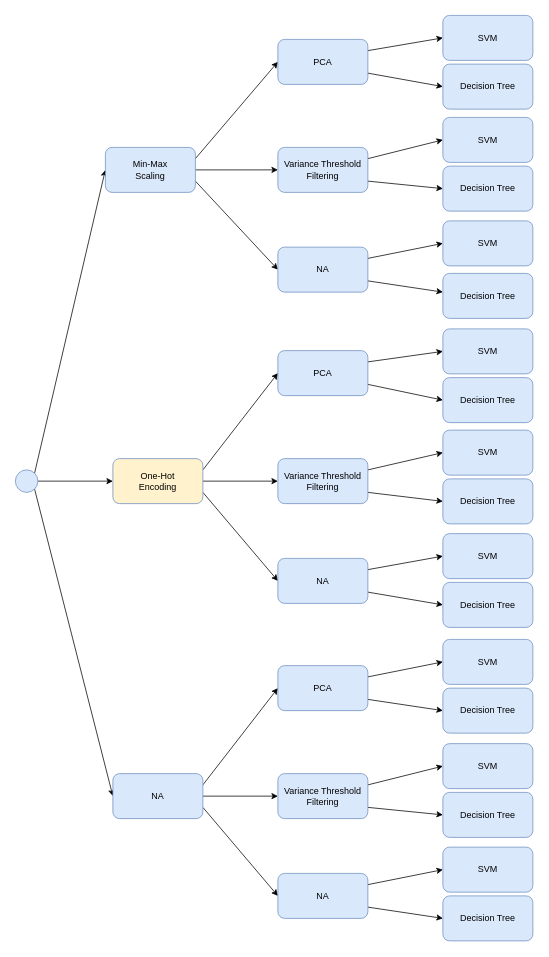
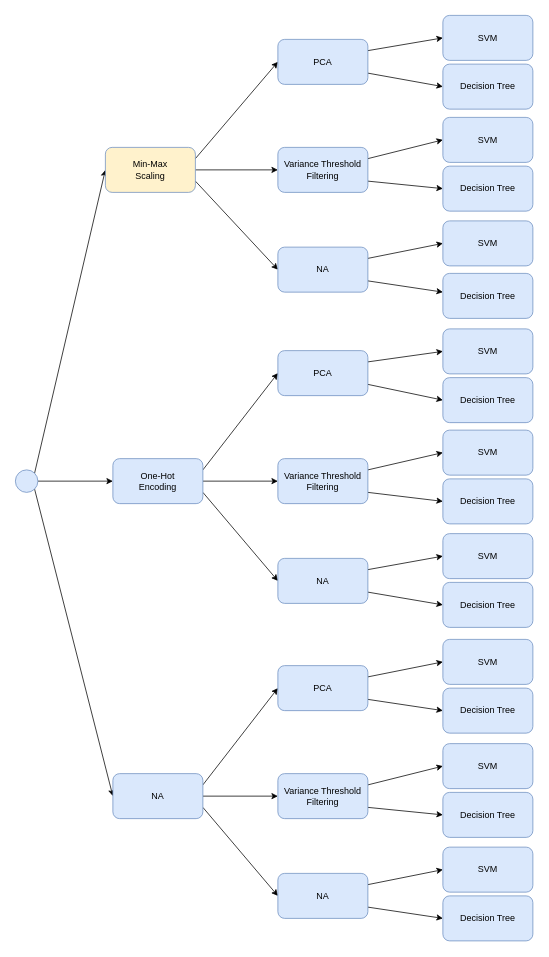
  <mxCell id="0" />
  <mxCell id="1" parent="0" />
  <mxCell id="2" style="rounded=0;orthogonalLoop=1;jettySize=auto;html=1;exitX=1;exitY=0;exitDx=0;exitDy=0;entryX=0;entryY=0.5;entryDx=0;entryDy=0;" edge="1" parent="1" source="5" target="13"><mxGeometry relative="1" as="geometry" /></mxCell>
  <mxCell id="3" style="edgeStyle=none;rounded=0;orthogonalLoop=1;jettySize=auto;html=1;exitX=1;exitY=0.5;exitDx=0;exitDy=0;entryX=0;entryY=0.5;entryDx=0;entryDy=0;" edge="1" parent="1" source="5" target="9"><mxGeometry relative="1" as="geometry" /></mxCell>
  <mxCell id="4" style="edgeStyle=none;rounded=0;orthogonalLoop=1;jettySize=auto;html=1;exitX=1;exitY=1;exitDx=0;exitDy=0;entryX=0;entryY=0.5;entryDx=0;entryDy=0;" edge="1" parent="1" source="5" target="17"><mxGeometry relative="1" as="geometry" /></mxCell>
  <mxCell id="5" value="" style="ellipse;whiteSpace=wrap;html=1;aspect=fixed;fillColor=#dae8fc;strokeColor=#6c8ebf;" vertex="1" parent="1"><mxGeometry x="20" y="626" width="30" height="30" as="geometry" /></mxCell>
  <mxCell id="6" style="edgeStyle=none;rounded=0;orthogonalLoop=1;jettySize=auto;html=1;exitX=1;exitY=0.25;exitDx=0;exitDy=0;entryX=0;entryY=0.5;entryDx=0;entryDy=0;" edge="1" parent="1" source="9" target="20"><mxGeometry relative="1" as="geometry" /></mxCell>
  <mxCell id="7" style="edgeStyle=none;rounded=0;orthogonalLoop=1;jettySize=auto;html=1;exitX=1;exitY=0.5;exitDx=0;exitDy=0;entryX=0;entryY=0.5;entryDx=0;entryDy=0;" edge="1" parent="1" source="9" target="23"><mxGeometry relative="1" as="geometry" /></mxCell>
  <mxCell id="8" style="edgeStyle=none;rounded=0;orthogonalLoop=1;jettySize=auto;html=1;exitX=1;exitY=0.75;exitDx=0;exitDy=0;entryX=0;entryY=0.5;entryDx=0;entryDy=0;" edge="1" parent="1" source="9" target="26"><mxGeometry relative="1" as="geometry" /></mxCell>
- <mxCell id="9" value="One-Hot&lt;br&gt;Encoding" style="rounded=1;whiteSpace=wrap;html=1;fillColor=#fff2cc;strokeColor=#6c8ebf;" vertex="1" parent="1"><mxGeometry x="150" y="611" width="120" height="60" as="geometry" /></mxCell>
+ <mxCell id="9" value="One-Hot&lt;br&gt;Encoding" style="rounded=1;whiteSpace=wrap;html=1;fillColor=#dae8fc;strokeColor=#6c8ebf;" vertex="1" parent="1"><mxGeometry x="150" y="611" width="120" height="60" as="geometry" /></mxCell>
  <mxCell id="10" style="edgeStyle=none;rounded=0;orthogonalLoop=1;jettySize=auto;html=1;exitX=1;exitY=0.25;exitDx=0;exitDy=0;entryX=0;entryY=0.5;entryDx=0;entryDy=0;" edge="1" parent="1" source="13" target="50"><mxGeometry relative="1" as="geometry" /></mxCell>
  <mxCell id="11" style="edgeStyle=none;rounded=0;orthogonalLoop=1;jettySize=auto;html=1;exitX=1;exitY=0.5;exitDx=0;exitDy=0;" edge="1" parent="1" source="13" target="53"><mxGeometry relative="1" as="geometry" /></mxCell>
  <mxCell id="12" style="edgeStyle=none;rounded=0;orthogonalLoop=1;jettySize=auto;html=1;exitX=1;exitY=0.75;exitDx=0;exitDy=0;entryX=0;entryY=0.5;entryDx=0;entryDy=0;" edge="1" parent="1" source="13" target="56"><mxGeometry relative="1" as="geometry" /></mxCell>
- <mxCell id="13" value="Min-Max&lt;br&gt;Scaling" style="rounded=1;whiteSpace=wrap;html=1;fillColor=#dae8fc;strokeColor=#6c8ebf;" vertex="1" parent="1"><mxGeometry x="140" y="196" width="120" height="60" as="geometry" /></mxCell>
+ <mxCell id="13" value="Min-Max&lt;br&gt;Scaling" style="rounded=1;whiteSpace=wrap;html=1;fillColor=#fff2cc;strokeColor=#6c8ebf;" vertex="1" parent="1"><mxGeometry x="140" y="196" width="120" height="60" as="geometry" /></mxCell>
  <mxCell id="14" style="edgeStyle=none;rounded=0;orthogonalLoop=1;jettySize=auto;html=1;exitX=1;exitY=0.25;exitDx=0;exitDy=0;entryX=0;entryY=0.5;entryDx=0;entryDy=0;" edge="1" parent="1" source="17" target="35"><mxGeometry relative="1" as="geometry" /></mxCell>
  <mxCell id="15" style="edgeStyle=none;rounded=0;orthogonalLoop=1;jettySize=auto;html=1;exitX=1;exitY=0.5;exitDx=0;exitDy=0;entryX=0;entryY=0.5;entryDx=0;entryDy=0;" edge="1" parent="1" source="17" target="38"><mxGeometry relative="1" as="geometry" /></mxCell>
  <mxCell id="16" style="edgeStyle=none;rounded=0;orthogonalLoop=1;jettySize=auto;html=1;exitX=1;exitY=0.75;exitDx=0;exitDy=0;entryX=0;entryY=0.5;entryDx=0;entryDy=0;" edge="1" parent="1" source="17" target="41"><mxGeometry relative="1" as="geometry" /></mxCell>
  <mxCell id="17" value="NA" style="rounded=1;whiteSpace=wrap;html=1;fillColor=#dae8fc;strokeColor=#6c8ebf;" vertex="1" parent="1"><mxGeometry x="150" y="1031" width="120" height="60" as="geometry" /></mxCell>
  <mxCell id="18" style="edgeStyle=none;rounded=0;orthogonalLoop=1;jettySize=auto;html=1;exitX=1;exitY=0.25;exitDx=0;exitDy=0;entryX=0;entryY=0.5;entryDx=0;entryDy=0;" edge="1" parent="1" source="20" target="30"><mxGeometry relative="1" as="geometry" /></mxCell>
  <mxCell id="19" style="edgeStyle=none;rounded=0;orthogonalLoop=1;jettySize=auto;html=1;exitX=1;exitY=0.75;exitDx=0;exitDy=0;entryX=0;entryY=0.5;entryDx=0;entryDy=0;" edge="1" parent="1" source="20" target="29"><mxGeometry relative="1" as="geometry" /></mxCell>
  <mxCell id="20" value="PCA" style="rounded=1;whiteSpace=wrap;html=1;fillColor=#dae8fc;strokeColor=#6c8ebf;" vertex="1" parent="1"><mxGeometry x="370" y="467" width="120" height="60" as="geometry" /></mxCell>
  <mxCell id="21" style="edgeStyle=none;rounded=0;orthogonalLoop=1;jettySize=auto;html=1;exitX=1;exitY=0.25;exitDx=0;exitDy=0;entryX=0;entryY=0.5;entryDx=0;entryDy=0;" edge="1" parent="1" source="23" target="28"><mxGeometry relative="1" as="geometry" /></mxCell>
  <mxCell id="22" style="edgeStyle=none;rounded=0;orthogonalLoop=1;jettySize=auto;html=1;exitX=1;exitY=0.75;exitDx=0;exitDy=0;entryX=0;entryY=0.5;entryDx=0;entryDy=0;" edge="1" parent="1" source="23" target="27"><mxGeometry relative="1" as="geometry" /></mxCell>
  <mxCell id="23" value="Variance Threshold&lt;br&gt;Filtering" style="rounded=1;whiteSpace=wrap;html=1;fillColor=#dae8fc;strokeColor=#6c8ebf;" vertex="1" parent="1"><mxGeometry x="370" y="611" width="120" height="60" as="geometry" /></mxCell>
  <mxCell id="24" style="edgeStyle=none;rounded=0;orthogonalLoop=1;jettySize=auto;html=1;exitX=1;exitY=0.25;exitDx=0;exitDy=0;entryX=0;entryY=0.5;entryDx=0;entryDy=0;" edge="1" parent="1" source="26" target="32"><mxGeometry relative="1" as="geometry" /></mxCell>
  <mxCell id="25" style="edgeStyle=none;rounded=0;orthogonalLoop=1;jettySize=auto;html=1;exitX=1;exitY=0.75;exitDx=0;exitDy=0;entryX=0;entryY=0.5;entryDx=0;entryDy=0;" edge="1" parent="1" source="26" target="31"><mxGeometry relative="1" as="geometry" /></mxCell>
  <mxCell id="26" value="NA" style="rounded=1;whiteSpace=wrap;html=1;fillColor=#dae8fc;strokeColor=#6c8ebf;" vertex="1" parent="1"><mxGeometry x="370" y="744" width="120" height="60" as="geometry" /></mxCell>
  <mxCell id="27" value="Decision Tree" style="rounded=1;whiteSpace=wrap;html=1;fillColor=#dae8fc;strokeColor=#6c8ebf;" vertex="1" parent="1"><mxGeometry x="590" y="638" width="120" height="60" as="geometry" /></mxCell>
  <mxCell id="28" value="SVM" style="rounded=1;whiteSpace=wrap;html=1;fillColor=#dae8fc;strokeColor=#6c8ebf;" vertex="1" parent="1"><mxGeometry x="590" y="573" width="120" height="60" as="geometry" /></mxCell>
  <mxCell id="29" value="Decision Tree" style="rounded=1;whiteSpace=wrap;html=1;fillColor=#dae8fc;strokeColor=#6c8ebf;" vertex="1" parent="1"><mxGeometry x="590" y="503" width="120" height="60" as="geometry" /></mxCell>
  <mxCell id="30" value="SVM" style="rounded=1;whiteSpace=wrap;html=1;fillColor=#dae8fc;strokeColor=#6c8ebf;" vertex="1" parent="1"><mxGeometry x="590" y="438" width="120" height="60" as="geometry" /></mxCell>
  <mxCell id="31" value="Decision Tree" style="rounded=1;whiteSpace=wrap;html=1;fillColor=#dae8fc;strokeColor=#6c8ebf;" vertex="1" parent="1"><mxGeometry x="590" y="776" width="120" height="60" as="geometry" /></mxCell>
  <mxCell id="32" value="SVM" style="rounded=1;whiteSpace=wrap;html=1;fillColor=#dae8fc;strokeColor=#6c8ebf;" vertex="1" parent="1"><mxGeometry x="590" y="711" width="120" height="60" as="geometry" /></mxCell>
  <mxCell id="33" style="edgeStyle=none;rounded=0;orthogonalLoop=1;jettySize=auto;html=1;exitX=1;exitY=0.25;exitDx=0;exitDy=0;entryX=0;entryY=0.5;entryDx=0;entryDy=0;" edge="1" parent="1" source="35" target="45"><mxGeometry relative="1" as="geometry" /></mxCell>
  <mxCell id="34" style="edgeStyle=none;rounded=0;orthogonalLoop=1;jettySize=auto;html=1;exitX=1;exitY=0.75;exitDx=0;exitDy=0;entryX=0;entryY=0.5;entryDx=0;entryDy=0;" edge="1" parent="1" source="35" target="44"><mxGeometry relative="1" as="geometry" /></mxCell>
  <mxCell id="35" value="PCA" style="rounded=1;whiteSpace=wrap;html=1;fillColor=#dae8fc;strokeColor=#6c8ebf;" vertex="1" parent="1"><mxGeometry x="370" y="887" width="120" height="60" as="geometry" /></mxCell>
  <mxCell id="36" style="edgeStyle=none;rounded=0;orthogonalLoop=1;jettySize=auto;html=1;exitX=1;exitY=0.25;exitDx=0;exitDy=0;entryX=0;entryY=0.5;entryDx=0;entryDy=0;" edge="1" parent="1" source="38" target="43"><mxGeometry relative="1" as="geometry" /></mxCell>
  <mxCell id="37" style="edgeStyle=none;rounded=0;orthogonalLoop=1;jettySize=auto;html=1;exitX=1;exitY=0.75;exitDx=0;exitDy=0;entryX=0;entryY=0.5;entryDx=0;entryDy=0;" edge="1" parent="1" source="38" target="42"><mxGeometry relative="1" as="geometry" /></mxCell>
  <mxCell id="38" value="Variance Threshold&lt;br&gt;Filtering" style="rounded=1;whiteSpace=wrap;html=1;fillColor=#dae8fc;strokeColor=#6c8ebf;" vertex="1" parent="1"><mxGeometry x="370" y="1031" width="120" height="60" as="geometry" /></mxCell>
  <mxCell id="39" style="edgeStyle=none;rounded=0;orthogonalLoop=1;jettySize=auto;html=1;exitX=1;exitY=0.25;exitDx=0;exitDy=0;entryX=0;entryY=0.5;entryDx=0;entryDy=0;" edge="1" parent="1" source="41" target="47"><mxGeometry relative="1" as="geometry" /></mxCell>
  <mxCell id="40" style="edgeStyle=none;rounded=0;orthogonalLoop=1;jettySize=auto;html=1;exitX=1;exitY=0.75;exitDx=0;exitDy=0;entryX=0;entryY=0.5;entryDx=0;entryDy=0;" edge="1" parent="1" source="41" target="46"><mxGeometry relative="1" as="geometry" /></mxCell>
  <mxCell id="41" value="NA" style="rounded=1;whiteSpace=wrap;html=1;fillColor=#dae8fc;strokeColor=#6c8ebf;" vertex="1" parent="1"><mxGeometry x="370" y="1164" width="120" height="60" as="geometry" /></mxCell>
  <mxCell id="42" value="Decision Tree" style="rounded=1;whiteSpace=wrap;html=1;fillColor=#dae8fc;strokeColor=#6c8ebf;" vertex="1" parent="1"><mxGeometry x="590" y="1056" width="120" height="60" as="geometry" /></mxCell>
  <mxCell id="43" value="SVM" style="rounded=1;whiteSpace=wrap;html=1;fillColor=#dae8fc;strokeColor=#6c8ebf;" vertex="1" parent="1"><mxGeometry x="590" y="991" width="120" height="60" as="geometry" /></mxCell>
  <mxCell id="44" value="Decision Tree" style="rounded=1;whiteSpace=wrap;html=1;fillColor=#dae8fc;strokeColor=#6c8ebf;" vertex="1" parent="1"><mxGeometry x="590" y="917" width="120" height="60" as="geometry" /></mxCell>
  <mxCell id="45" value="SVM" style="rounded=1;whiteSpace=wrap;html=1;fillColor=#dae8fc;strokeColor=#6c8ebf;" vertex="1" parent="1"><mxGeometry x="590" y="852" width="120" height="60" as="geometry" /></mxCell>
  <mxCell id="46" value="Decision Tree" style="rounded=1;whiteSpace=wrap;html=1;fillColor=#dae8fc;strokeColor=#6c8ebf;" vertex="1" parent="1"><mxGeometry x="590" y="1194" width="120" height="60" as="geometry" /></mxCell>
  <mxCell id="47" value="SVM" style="rounded=1;whiteSpace=wrap;html=1;fillColor=#dae8fc;strokeColor=#6c8ebf;" vertex="1" parent="1"><mxGeometry x="590" y="1129" width="120" height="60" as="geometry" /></mxCell>
  <mxCell id="48" style="edgeStyle=none;rounded=0;orthogonalLoop=1;jettySize=auto;html=1;exitX=1;exitY=0.25;exitDx=0;exitDy=0;entryX=0;entryY=0.5;entryDx=0;entryDy=0;" edge="1" parent="1" source="50" target="60"><mxGeometry relative="1" as="geometry" /></mxCell>
  <mxCell id="49" style="edgeStyle=none;rounded=0;orthogonalLoop=1;jettySize=auto;html=1;exitX=1;exitY=0.75;exitDx=0;exitDy=0;entryX=0;entryY=0.5;entryDx=0;entryDy=0;" edge="1" parent="1" source="50" target="59"><mxGeometry relative="1" as="geometry" /></mxCell>
  <mxCell id="50" value="PCA" style="rounded=1;whiteSpace=wrap;html=1;fillColor=#dae8fc;strokeColor=#6c8ebf;" vertex="1" parent="1"><mxGeometry x="370" y="52" width="120" height="60" as="geometry" /></mxCell>
  <mxCell id="51" style="edgeStyle=none;rounded=0;orthogonalLoop=1;jettySize=auto;html=1;exitX=1;exitY=0.25;exitDx=0;exitDy=0;entryX=0;entryY=0.5;entryDx=0;entryDy=0;" edge="1" parent="1" source="53" target="58"><mxGeometry relative="1" as="geometry" /></mxCell>
  <mxCell id="52" style="edgeStyle=none;rounded=0;orthogonalLoop=1;jettySize=auto;html=1;exitX=1;exitY=0.75;exitDx=0;exitDy=0;entryX=0;entryY=0.5;entryDx=0;entryDy=0;" edge="1" parent="1" source="53" target="57"><mxGeometry relative="1" as="geometry" /></mxCell>
  <mxCell id="53" value="Variance Threshold&lt;br&gt;Filtering" style="rounded=1;whiteSpace=wrap;html=1;fillColor=#dae8fc;strokeColor=#6c8ebf;" vertex="1" parent="1"><mxGeometry x="370" y="196" width="120" height="60" as="geometry" /></mxCell>
  <mxCell id="54" style="edgeStyle=none;rounded=0;orthogonalLoop=1;jettySize=auto;html=1;exitX=1;exitY=0.25;exitDx=0;exitDy=0;entryX=0;entryY=0.5;entryDx=0;entryDy=0;" edge="1" parent="1" source="56" target="62"><mxGeometry relative="1" as="geometry" /></mxCell>
  <mxCell id="55" style="edgeStyle=none;rounded=0;orthogonalLoop=1;jettySize=auto;html=1;exitX=1;exitY=0.75;exitDx=0;exitDy=0;entryX=0;entryY=0.5;entryDx=0;entryDy=0;" edge="1" parent="1" source="56"><mxGeometry relative="1" as="geometry"><mxPoint x="590" y="389" as="targetPoint" /></mxGeometry></mxCell>
  <mxCell id="56" value="NA" style="rounded=1;whiteSpace=wrap;html=1;fillColor=#dae8fc;strokeColor=#6c8ebf;" vertex="1" parent="1"><mxGeometry x="370" y="329" width="120" height="60" as="geometry" /></mxCell>
  <mxCell id="57" value="Decision Tree" style="rounded=1;whiteSpace=wrap;html=1;fillColor=#dae8fc;strokeColor=#6c8ebf;" vertex="1" parent="1"><mxGeometry x="590" y="221" width="120" height="60" as="geometry" /></mxCell>
  <mxCell id="58" value="SVM" style="rounded=1;whiteSpace=wrap;html=1;fillColor=#dae8fc;strokeColor=#6c8ebf;" vertex="1" parent="1"><mxGeometry x="590" y="156" width="120" height="60" as="geometry" /></mxCell>
  <mxCell id="59" value="Decision Tree" style="rounded=1;whiteSpace=wrap;html=1;fillColor=#dae8fc;strokeColor=#6c8ebf;" vertex="1" parent="1"><mxGeometry x="590" y="85" width="120" height="60" as="geometry" /></mxCell>
  <mxCell id="60" value="SVM" style="rounded=1;whiteSpace=wrap;html=1;fillColor=#dae8fc;strokeColor=#6c8ebf;" vertex="1" parent="1"><mxGeometry x="590" y="20" width="120" height="60" as="geometry" /></mxCell>
  <mxCell id="61" value="Decision Tree" style="rounded=1;whiteSpace=wrap;html=1;fillColor=#dae8fc;strokeColor=#6c8ebf;" vertex="1" parent="1"><mxGeometry x="590" y="364" width="120" height="60" as="geometry" /></mxCell>
  <mxCell id="62" value="SVM" style="rounded=1;whiteSpace=wrap;html=1;fillColor=#dae8fc;strokeColor=#6c8ebf;" vertex="1" parent="1"><mxGeometry x="590" y="294" width="120" height="60" as="geometry" /></mxCell>
